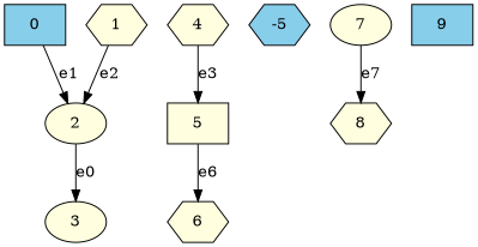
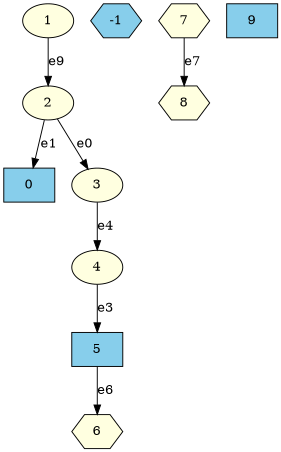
  digraph {
    node [fillcolor=lightyellow shape=hexagon style=filled type=place]
    n1 [fillcolor=skyblue label=0 shape=box]
-   n2 [label=1]
+   n2 [label=1 shape=ellipse]
    n3 [label=2 shape=ellipse type=transition]
    n4 [label=3 shape=ellipse]
-   n5 [label=4 type=transition]
-   n6 [label=5 shape=box]
+   n5 [label=4 shape=ellipse type=transition]
+   n6 [fillcolor=skyblue label=5 shape=box]
    n7 [label=6 type=transition]
-   n8 [fillcolor=skyblue label=-5]
-   n9 [label=7 shape=ellipse]
+   n8 [fillcolor=skyblue label=-1]
+   n9 [label=7]
    n10 [label=8]
    n11 [fillcolor=skyblue label=9 shape=box]
    subgraph sub_1 {
      n8
      subgraph sub_2 {
        n1
        n2
      }
      subgraph sub_3 {
        n3
        n4
        n5
        n6
      }
      subgraph sub_4 {
        n7
      }
    }
-   n1 -> n3 [label=e1]
-   n2 -> n3 [label=e2]
+   n3 -> n1 [label=e1]
+   n2 -> n3 [label=e9]
    n3 -> n4 [label=e0]
+   n4 -> n5 [label=e4]
    n5 -> n6 [label=e3]
    n6 -> n7 [label=e6]
    n9 -> n10 [label=e7]
  }
